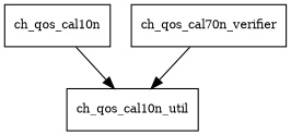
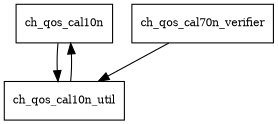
  digraph {
    node [fontsize=10.0 shape=box]
    ch_qos_cal10n
    ch_qos_cal10n_util
    n3 [label=ch_qos_cal70n_verifier]
    ch_qos_cal10n -> ch_qos_cal10n_util
+   ch_qos_cal10n_util -> ch_qos_cal10n
    n3 -> ch_qos_cal10n_util
  }
